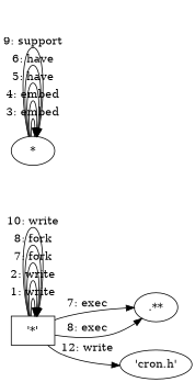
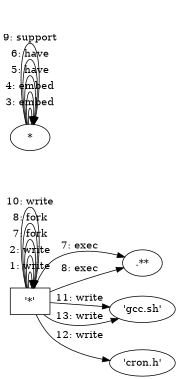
  digraph {
    engine=neato
    fixedsize=false
    fontsize=10
    nodesep=0.3
    rankdir=LR
    ranksep=0
    splines=true
    node [node_type=file shape=ellipse]
    "'*'" [node_type=Process shape=box]
    ".*\*" [node_type=File]
+   "'gcc.sh'"
    "'cron.h'"
    "*" [node_type="" shape=""]
    "'*'" -> "'*'" [label="1: write"]
    "'*'" -> "'*'" [label="2: write"]
    "'*'" -> "'*'" [label="7: fork"]
    "'*'" -> "'*'" [label="8: fork"]
    "'*'" -> "'*'" [label="10: write"]
    "'*'" -> ".*\*" [label="7: exec"]
    "'*'" -> ".*\*" [label="8: exec"]
+   "'*'" -> "'gcc.sh'" [label="11: write"]
+   "'*'" -> "'gcc.sh'" [label="13: write"]
    "'*'" -> "'cron.h'" [label="12: write"]
    "*" -> "*" [label="3: embed"]
    "*" -> "*" [label="4: embed"]
    "*" -> "*" [label="5: have"]
    "*" -> "*" [label="6: have"]
    "*" -> "*" [label="9: support"]
  }
